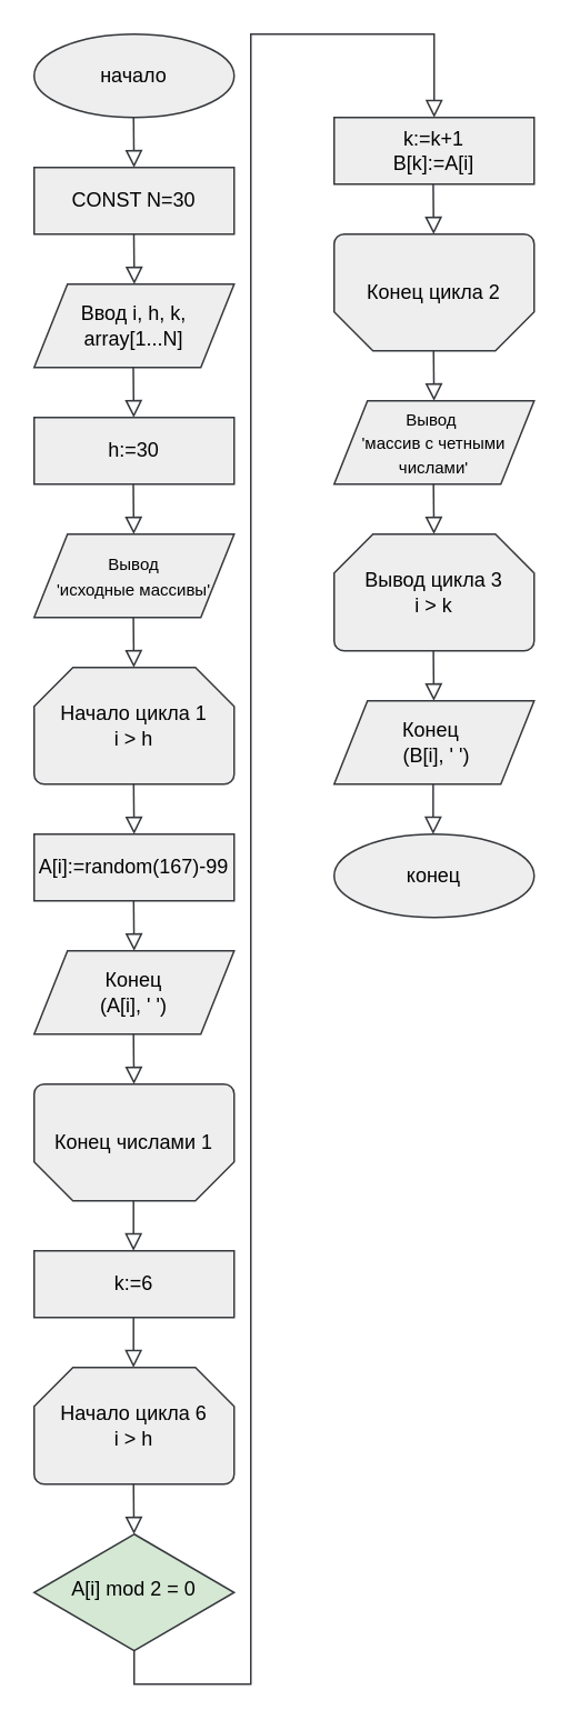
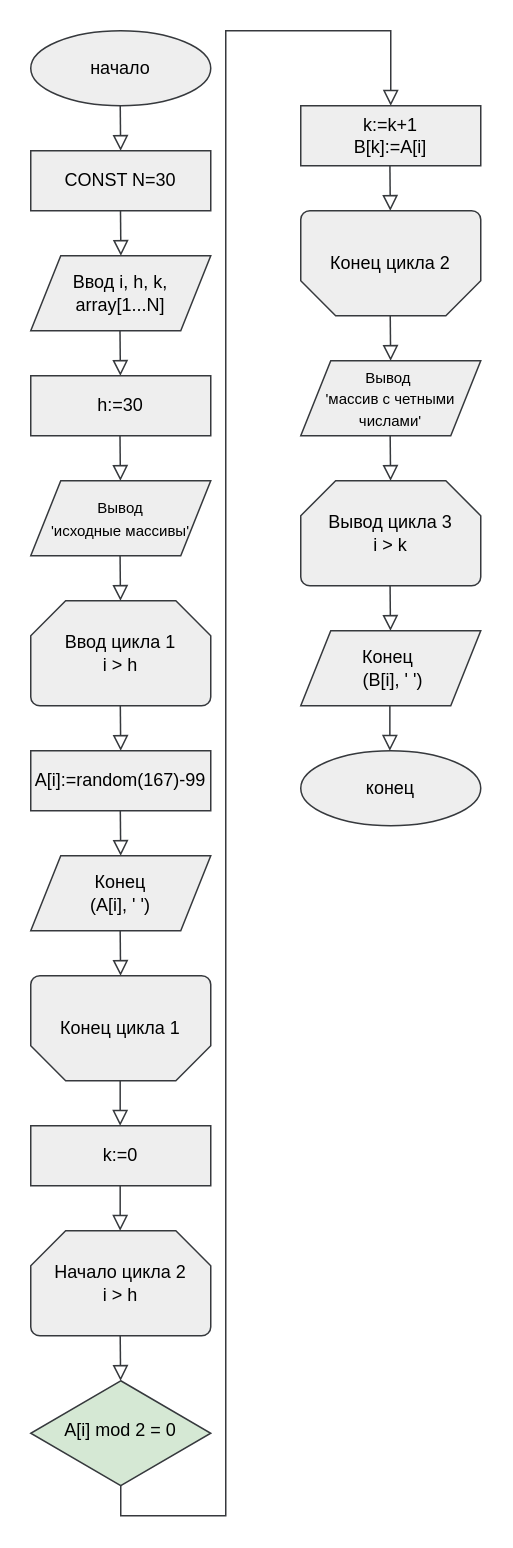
  <mxCell id="0" />
  <mxCell id="1" parent="0" />
  <mxCell id="2" value="начало" style="ellipse;whiteSpace=wrap;html=1;strokeColor=#36393d;fillColor=#eeeeee;fontColor=#000000;" parent="1" vertex="1"><mxGeometry x="20" y="20" width="120" height="50" as="geometry" /></mxCell>
- <mxCell id="3" value="Начало цикла 1&lt;br&gt;i &amp;gt; h" style="strokeWidth=1;html=1;shape=mxgraph.flowchart.loop_limit;whiteSpace=wrap;strokeColor=#36393d;fillColor=#eeeeee;fontColor=#000000;" parent="1" vertex="1"><mxGeometry x="20" y="400" width="120" height="70" as="geometry" /></mxCell>
+ <mxCell id="3" value="Ввод цикла 1&lt;br&gt;i &amp;gt; h" style="strokeWidth=1;html=1;shape=mxgraph.flowchart.loop_limit;whiteSpace=wrap;strokeColor=#36393d;fillColor=#eeeeee;fontColor=#000000;" parent="1" vertex="1"><mxGeometry x="20" y="400" width="120" height="70" as="geometry" /></mxCell>
  <mxCell id="4" value="" style="rounded=0;html=1;jettySize=auto;orthogonalLoop=1;fontSize=11;endArrow=block;endFill=0;endSize=8;strokeWidth=1;shadow=0;labelBackgroundColor=none;edgeStyle=orthogonalEdgeStyle;strokeColor=#36393d;fillColor=#eeeeee;fontColor=#000000;" parent="1" edge="1"><mxGeometry relative="1" as="geometry"><mxPoint x="79.5" y="220" as="sourcePoint" /><mxPoint x="79.77" y="250" as="targetPoint" /></mxGeometry></mxCell>
  <mxCell id="5" value="Ввод i, h, k,&lt;br&gt;array[1...N]" style="shape=parallelogram;perimeter=parallelogramPerimeter;whiteSpace=wrap;html=1;fixedSize=1;strokeColor=#36393d;fillColor=#eeeeee;fontColor=#000000;" parent="1" vertex="1"><mxGeometry x="20" y="170" width="120" height="50" as="geometry" /></mxCell>
  <mxCell id="6" value="" style="rounded=0;html=1;jettySize=auto;orthogonalLoop=1;fontSize=11;endArrow=block;endFill=0;endSize=8;strokeWidth=1;shadow=0;labelBackgroundColor=none;edgeStyle=orthogonalEdgeStyle;strokeColor=#36393d;fillColor=#eeeeee;fontColor=#000000;" parent="1" edge="1"><mxGeometry relative="1" as="geometry"><mxPoint x="79.66" y="70" as="sourcePoint" /><mxPoint x="79.93" y="100" as="targetPoint" /></mxGeometry></mxCell>
  <mxCell id="7" value="" style="rounded=0;html=1;jettySize=auto;orthogonalLoop=1;fontSize=11;endArrow=block;endFill=0;endSize=8;strokeWidth=1;shadow=0;labelBackgroundColor=none;edgeStyle=orthogonalEdgeStyle;strokeColor=#36393d;fillColor=#eeeeee;fontColor=#000000;" parent="1" edge="1"><mxGeometry relative="1" as="geometry"><mxPoint x="79.83" y="140" as="sourcePoint" /><mxPoint x="80.1" y="170" as="targetPoint" /></mxGeometry></mxCell>
  <mxCell id="8" value="" style="rounded=0;html=1;jettySize=auto;orthogonalLoop=1;fontSize=11;endArrow=block;endFill=0;endSize=8;strokeWidth=1;shadow=0;labelBackgroundColor=none;edgeStyle=orthogonalEdgeStyle;strokeColor=#36393d;fillColor=#eeeeee;fontColor=#000000;" parent="1" edge="1"><mxGeometry relative="1" as="geometry"><mxPoint x="79.5" y="290" as="sourcePoint" /><mxPoint x="79.77" y="320" as="targetPoint" /></mxGeometry></mxCell>
  <mxCell id="9" value="" style="rounded=0;html=1;jettySize=auto;orthogonalLoop=1;fontSize=11;endArrow=block;endFill=0;endSize=8;strokeWidth=1;shadow=0;labelBackgroundColor=none;edgeStyle=orthogonalEdgeStyle;strokeColor=#36393d;fillColor=#eeeeee;fontColor=#000000;" parent="1" edge="1"><mxGeometry relative="1" as="geometry"><mxPoint x="79.55" y="370" as="sourcePoint" /><mxPoint x="79.82" y="400" as="targetPoint" /></mxGeometry></mxCell>
  <mxCell id="10" value="" style="rounded=0;html=1;jettySize=auto;orthogonalLoop=1;fontSize=11;endArrow=block;endFill=0;endSize=8;strokeWidth=1;shadow=0;labelBackgroundColor=none;edgeStyle=orthogonalEdgeStyle;strokeColor=#36393d;fillColor=#eeeeee;fontColor=#000000;" parent="1" edge="1"><mxGeometry relative="1" as="geometry"><mxPoint x="79.62" y="720" as="sourcePoint" /><mxPoint x="79.62" y="750" as="targetPoint" /></mxGeometry></mxCell>
  <mxCell id="11" value="конец" style="ellipse;whiteSpace=wrap;html=1;strokeColor=#36393d;fillColor=#eeeeee;fontColor=#000000;" parent="1" vertex="1"><mxGeometry x="200" y="500" width="120" height="50" as="geometry" /></mxCell>
  <mxCell id="12" value="CONST N=30" style="rounded=0;whiteSpace=wrap;html=1;strokeColor=#36393d;fillColor=#eeeeee;fontColor=#000000;" parent="1" vertex="1"><mxGeometry x="20" y="100" width="120" height="40" as="geometry" /></mxCell>
  <mxCell id="13" value="h:=30" style="rounded=0;whiteSpace=wrap;html=1;strokeColor=#36393d;fillColor=#eeeeee;fontColor=#000000;" parent="1" vertex="1"><mxGeometry x="20" y="250" width="120" height="40" as="geometry" /></mxCell>
- <mxCell id="14" value="Конец числами 1" style="strokeWidth=1;html=1;shape=mxgraph.flowchart.loop_limit;whiteSpace=wrap;strokeColor=#36393d;fillColor=#eeeeee;fontColor=#000000;direction=west;" parent="1" vertex="1"><mxGeometry x="20" y="650" width="120" height="70" as="geometry" /></mxCell>
+ <mxCell id="14" value="Конец цикла 1" style="strokeWidth=1;html=1;shape=mxgraph.flowchart.loop_limit;whiteSpace=wrap;strokeColor=#36393d;fillColor=#eeeeee;fontColor=#000000;direction=west;" parent="1" vertex="1"><mxGeometry x="20" y="650" width="120" height="70" as="geometry" /></mxCell>
  <mxCell id="15" value="&lt;font style=&quot;font-size: 10px;&quot;&gt;Вывод&amp;nbsp;&lt;br&gt;&lt;font style=&quot;&quot;&gt;'массив с четными числами'&lt;/font&gt;&lt;/font&gt;" style="shape=parallelogram;perimeter=parallelogramPerimeter;whiteSpace=wrap;html=1;fixedSize=1;strokeColor=#36393d;fillColor=#eeeeee;fontColor=#000000;" parent="1" vertex="1"><mxGeometry x="200" y="240" width="120" height="50" as="geometry" /></mxCell>
  <mxCell id="16" value="" style="rounded=0;html=1;jettySize=auto;orthogonalLoop=1;fontSize=11;endArrow=block;endFill=0;endSize=8;strokeWidth=1;shadow=0;labelBackgroundColor=none;edgeStyle=orthogonalEdgeStyle;strokeColor=#36393d;fillColor=#eeeeee;fontColor=#000000;" parent="1" edge="1"><mxGeometry relative="1" as="geometry"><mxPoint x="79.62" y="790" as="sourcePoint" /><mxPoint x="79.62" y="820" as="targetPoint" /></mxGeometry></mxCell>
  <mxCell id="17" value="&lt;font style=&quot;font-size: 10px;&quot;&gt;Вывод &lt;br&gt;'исходные массивы'&lt;/font&gt;" style="shape=parallelogram;perimeter=parallelogramPerimeter;whiteSpace=wrap;html=1;fixedSize=1;strokeColor=#36393d;fillColor=#eeeeee;fontColor=#000000;" parent="1" vertex="1"><mxGeometry x="20" y="320" width="120" height="50" as="geometry" /></mxCell>
  <mxCell id="18" value="" style="rounded=0;html=1;jettySize=auto;orthogonalLoop=1;fontSize=11;endArrow=block;endFill=0;endSize=8;strokeWidth=1;shadow=0;labelBackgroundColor=none;edgeStyle=orthogonalEdgeStyle;strokeColor=#36393d;fillColor=#eeeeee;fontColor=#000000;" parent="1" edge="1"><mxGeometry relative="1" as="geometry"><mxPoint x="79.62" y="620" as="sourcePoint" /><mxPoint x="79.89" y="650" as="targetPoint" /></mxGeometry></mxCell>
  <mxCell id="19" value="" style="rounded=0;html=1;jettySize=auto;orthogonalLoop=1;fontSize=11;endArrow=block;endFill=0;endSize=8;strokeWidth=1;shadow=0;labelBackgroundColor=none;edgeStyle=orthogonalEdgeStyle;strokeColor=#36393d;fillColor=#eeeeee;fontColor=#000000;" parent="1" edge="1"><mxGeometry relative="1" as="geometry"><mxPoint x="79.71" y="540" as="sourcePoint" /><mxPoint x="79.98" y="570" as="targetPoint" /></mxGeometry></mxCell>
  <mxCell id="20" value="" style="rounded=0;html=1;jettySize=auto;orthogonalLoop=1;fontSize=11;endArrow=block;endFill=0;endSize=8;strokeWidth=1;shadow=0;labelBackgroundColor=none;edgeStyle=orthogonalEdgeStyle;strokeColor=#36393d;fillColor=#eeeeee;fontColor=#000000;" parent="1" edge="1"><mxGeometry relative="1" as="geometry"><mxPoint x="79.71" y="470" as="sourcePoint" /><mxPoint x="79.98" y="500" as="targetPoint" /></mxGeometry></mxCell>
  <mxCell id="21" value="" style="rounded=0;html=1;jettySize=auto;orthogonalLoop=1;fontSize=11;endArrow=block;endFill=0;endSize=8;strokeWidth=1;shadow=0;labelBackgroundColor=none;edgeStyle=orthogonalEdgeStyle;strokeColor=#36393d;fillColor=#eeeeee;fontColor=#000000;" parent="1" edge="1"><mxGeometry relative="1" as="geometry"><mxPoint x="259.66" y="210" as="sourcePoint" /><mxPoint x="259.93" y="240" as="targetPoint" /></mxGeometry></mxCell>
  <mxCell id="22" value="A[i]:=random(167)-99" style="rounded=0;whiteSpace=wrap;html=1;strokeColor=#36393d;fillColor=#eeeeee;fontColor=#000000;" parent="1" vertex="1"><mxGeometry x="20" y="500" width="120" height="40" as="geometry" /></mxCell>
- <mxCell id="23" value="k:=6" style="rounded=0;whiteSpace=wrap;html=1;strokeColor=#36393d;fillColor=#eeeeee;fontColor=#000000;" parent="1" vertex="1"><mxGeometry x="20" y="750" width="120" height="40" as="geometry" /></mxCell>
- <mxCell id="24" value="Начало цикла 6&lt;br&gt;i &amp;gt; h" style="strokeWidth=1;html=1;shape=mxgraph.flowchart.loop_limit;whiteSpace=wrap;strokeColor=#36393d;fillColor=#eeeeee;fontColor=#000000;" parent="1" vertex="1"><mxGeometry x="20" y="820" width="120" height="70" as="geometry" /></mxCell>
+ <mxCell id="23" value="k:=0" style="rounded=0;whiteSpace=wrap;html=1;strokeColor=#36393d;fillColor=#eeeeee;fontColor=#000000;" parent="1" vertex="1"><mxGeometry x="20" y="750" width="120" height="40" as="geometry" /></mxCell>
+ <mxCell id="24" value="Начало цикла 2&lt;br&gt;i &amp;gt; h" style="strokeWidth=1;html=1;shape=mxgraph.flowchart.loop_limit;whiteSpace=wrap;strokeColor=#36393d;fillColor=#eeeeee;fontColor=#000000;" parent="1" vertex="1"><mxGeometry x="20" y="820" width="120" height="70" as="geometry" /></mxCell>
  <mxCell id="25" value="&lt;font style=&quot;&quot;&gt;&lt;font style=&quot;font-size: 12px;&quot;&gt;Конец &lt;br&gt;(A[i], ' ')&lt;/font&gt;&lt;br&gt;&lt;/font&gt;" style="shape=parallelogram;perimeter=parallelogramPerimeter;whiteSpace=wrap;html=1;fixedSize=1;strokeColor=#36393d;fillColor=#eeeeee;fontColor=#000000;" parent="1" vertex="1"><mxGeometry x="20" y="570" width="120" height="50" as="geometry" /></mxCell>
  <mxCell id="26" value="" style="rounded=0;html=1;jettySize=auto;orthogonalLoop=1;fontSize=11;endArrow=block;endFill=0;endSize=8;strokeWidth=1;shadow=0;labelBackgroundColor=none;edgeStyle=orthogonalEdgeStyle;strokeColor=#36393d;fillColor=#eeeeee;fontColor=#000000;" parent="1" edge="1"><mxGeometry relative="1" as="geometry"><mxPoint x="80" y="990" as="sourcePoint" /><mxPoint x="260" y="70" as="targetPoint" /><Array as="points"><mxPoint x="80" y="1010" /><mxPoint x="150" y="1010" /><mxPoint x="150" y="20" /><mxPoint x="260" y="20" /></Array></mxGeometry></mxCell>
  <mxCell id="27" value="&lt;div&gt;k:=k+1&lt;/div&gt;&lt;div&gt;&lt;span style=&quot;background-color: initial;&quot;&gt;B[k]:=A[i]&lt;/span&gt;&lt;/div&gt;" style="rounded=0;whiteSpace=wrap;html=1;strokeColor=#36393d;fillColor=#eeeeee;fontColor=#000000;" parent="1" vertex="1"><mxGeometry x="200" y="70" width="120" height="40" as="geometry" /></mxCell>
  <mxCell id="28" value="" style="rounded=0;html=1;jettySize=auto;orthogonalLoop=1;fontSize=11;endArrow=block;endFill=0;endSize=8;strokeWidth=1;shadow=0;labelBackgroundColor=none;edgeStyle=orthogonalEdgeStyle;strokeColor=#36393d;fillColor=#eeeeee;fontColor=#000000;" parent="1" edge="1"><mxGeometry relative="1" as="geometry"><mxPoint x="259.44" y="110" as="sourcePoint" /><mxPoint x="259.71" y="140" as="targetPoint" /></mxGeometry></mxCell>
  <mxCell id="29" value="Конец цикла 2" style="strokeWidth=1;html=1;shape=mxgraph.flowchart.loop_limit;whiteSpace=wrap;strokeColor=#36393d;fillColor=#eeeeee;fontColor=#000000;direction=west;" parent="1" vertex="1"><mxGeometry x="200" y="140" width="120" height="70" as="geometry" /></mxCell>
  <mxCell id="30" value="" style="rounded=0;html=1;jettySize=auto;orthogonalLoop=1;fontSize=11;endArrow=block;endFill=0;endSize=8;strokeWidth=1;shadow=0;labelBackgroundColor=none;edgeStyle=orthogonalEdgeStyle;strokeColor=#36393d;fillColor=#eeeeee;fontColor=#000000;" parent="1" edge="1"><mxGeometry relative="1" as="geometry"><mxPoint x="259.62" y="290" as="sourcePoint" /><mxPoint x="259.89" y="320" as="targetPoint" /></mxGeometry></mxCell>
  <mxCell id="31" value="Вывод цикла 3&lt;br&gt;i &amp;gt; k" style="strokeWidth=1;html=1;shape=mxgraph.flowchart.loop_limit;whiteSpace=wrap;strokeColor=#36393d;fillColor=#eeeeee;fontColor=#000000;" parent="1" vertex="1"><mxGeometry x="200" y="320" width="120" height="70" as="geometry" /></mxCell>
  <mxCell id="32" value="" style="rounded=0;html=1;jettySize=auto;orthogonalLoop=1;fontSize=11;endArrow=block;endFill=0;endSize=8;strokeWidth=1;shadow=0;labelBackgroundColor=none;edgeStyle=orthogonalEdgeStyle;strokeColor=#36393d;fillColor=#eeeeee;fontColor=#000000;" parent="1" edge="1"><mxGeometry relative="1" as="geometry"><mxPoint x="259.55" y="390" as="sourcePoint" /><mxPoint x="259.82" y="420" as="targetPoint" /></mxGeometry></mxCell>
  <mxCell id="33" value="A[i] mod 2 = 0" style="rhombus;whiteSpace=wrap;html=1;shadow=0;fontFamily=Helvetica;fontSize=12;align=center;strokeWidth=1;spacing=6;spacingTop=-4;strokeColor=#36393d;fillColor=#d5e8d4;fontColor=#000000;" parent="1" vertex="1"><mxGeometry x="20" y="920" width="120" height="70" as="geometry" /></mxCell>
  <mxCell id="34" value="" style="rounded=0;html=1;jettySize=auto;orthogonalLoop=1;fontSize=11;endArrow=block;endFill=0;endSize=8;strokeWidth=1;shadow=0;labelBackgroundColor=none;edgeStyle=orthogonalEdgeStyle;strokeColor=#36393d;fillColor=#eeeeee;fontColor=#000000;" parent="1" edge="1"><mxGeometry relative="1" as="geometry"><mxPoint x="79.64" y="890" as="sourcePoint" /><mxPoint x="79.91" y="920" as="targetPoint" /></mxGeometry></mxCell>
  <mxCell id="35" value="Конец&amp;nbsp;&lt;br&gt;&amp;nbsp;(B[i], ' ')" style="shape=parallelogram;perimeter=parallelogramPerimeter;whiteSpace=wrap;html=1;fixedSize=1;strokeColor=#36393d;fillColor=#eeeeee;fontColor=#000000;" parent="1" vertex="1"><mxGeometry x="200" y="420" width="120" height="50" as="geometry" /></mxCell>
  <mxCell id="36" value="" style="rounded=0;html=1;jettySize=auto;orthogonalLoop=1;fontSize=11;endArrow=block;endFill=0;endSize=8;strokeWidth=1;shadow=0;labelBackgroundColor=none;edgeStyle=orthogonalEdgeStyle;strokeColor=#36393d;fillColor=#eeeeee;fontColor=#000000;" parent="1" edge="1"><mxGeometry relative="1" as="geometry"><mxPoint x="259.41" y="470" as="sourcePoint" /><mxPoint x="259.41" y="500" as="targetPoint" /></mxGeometry></mxCell>
